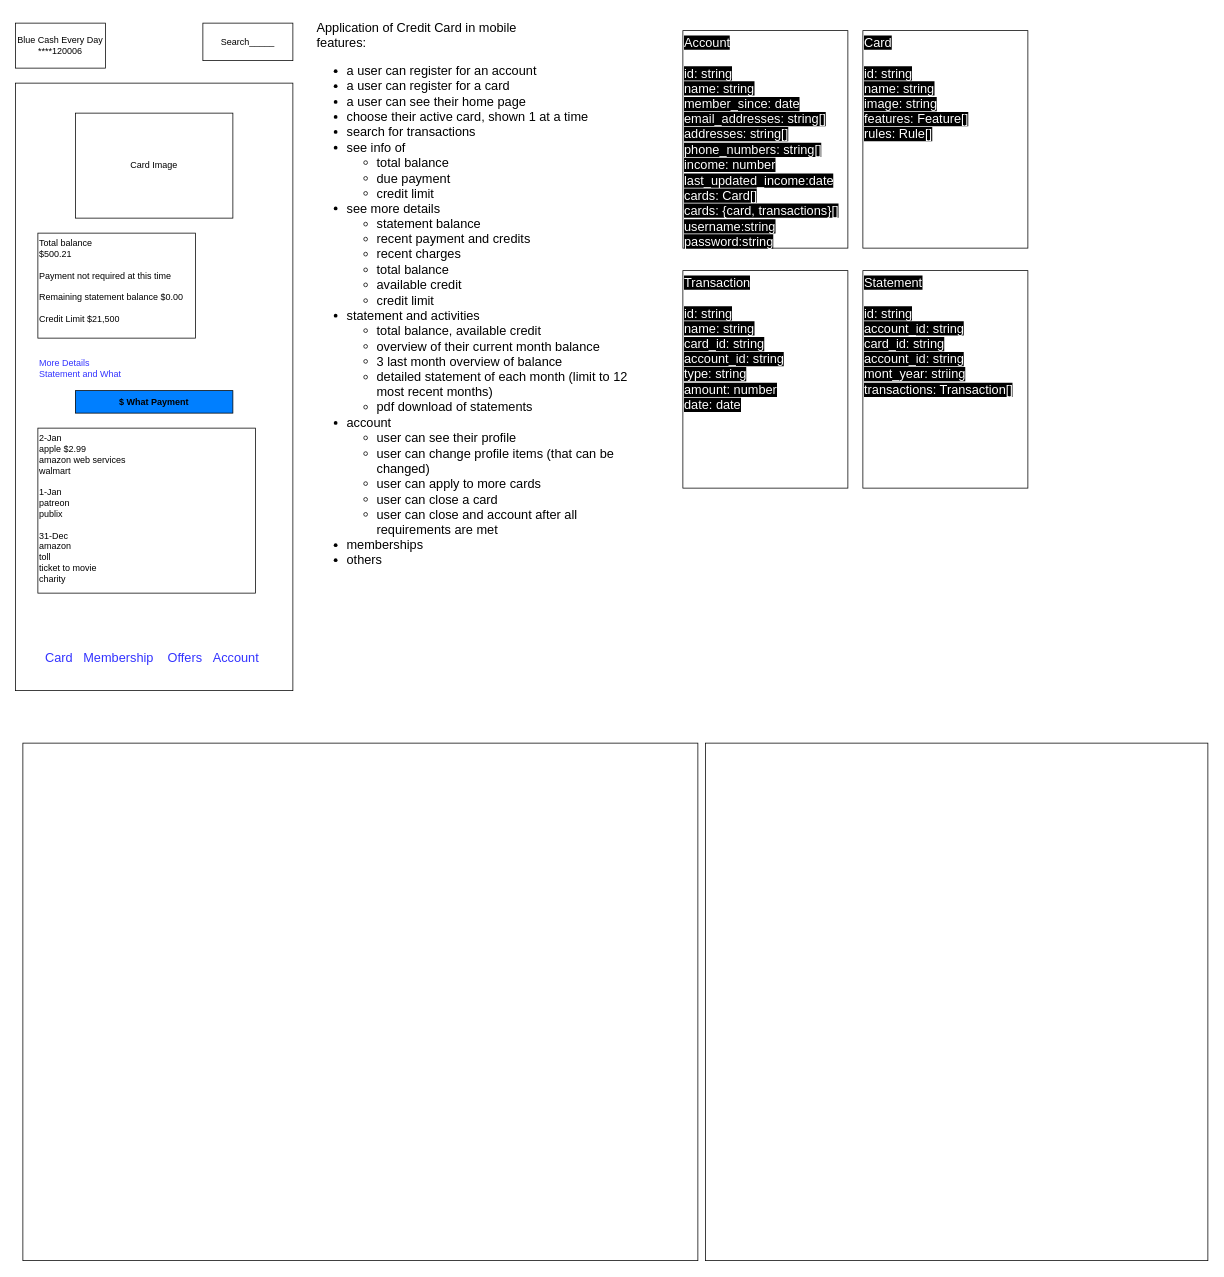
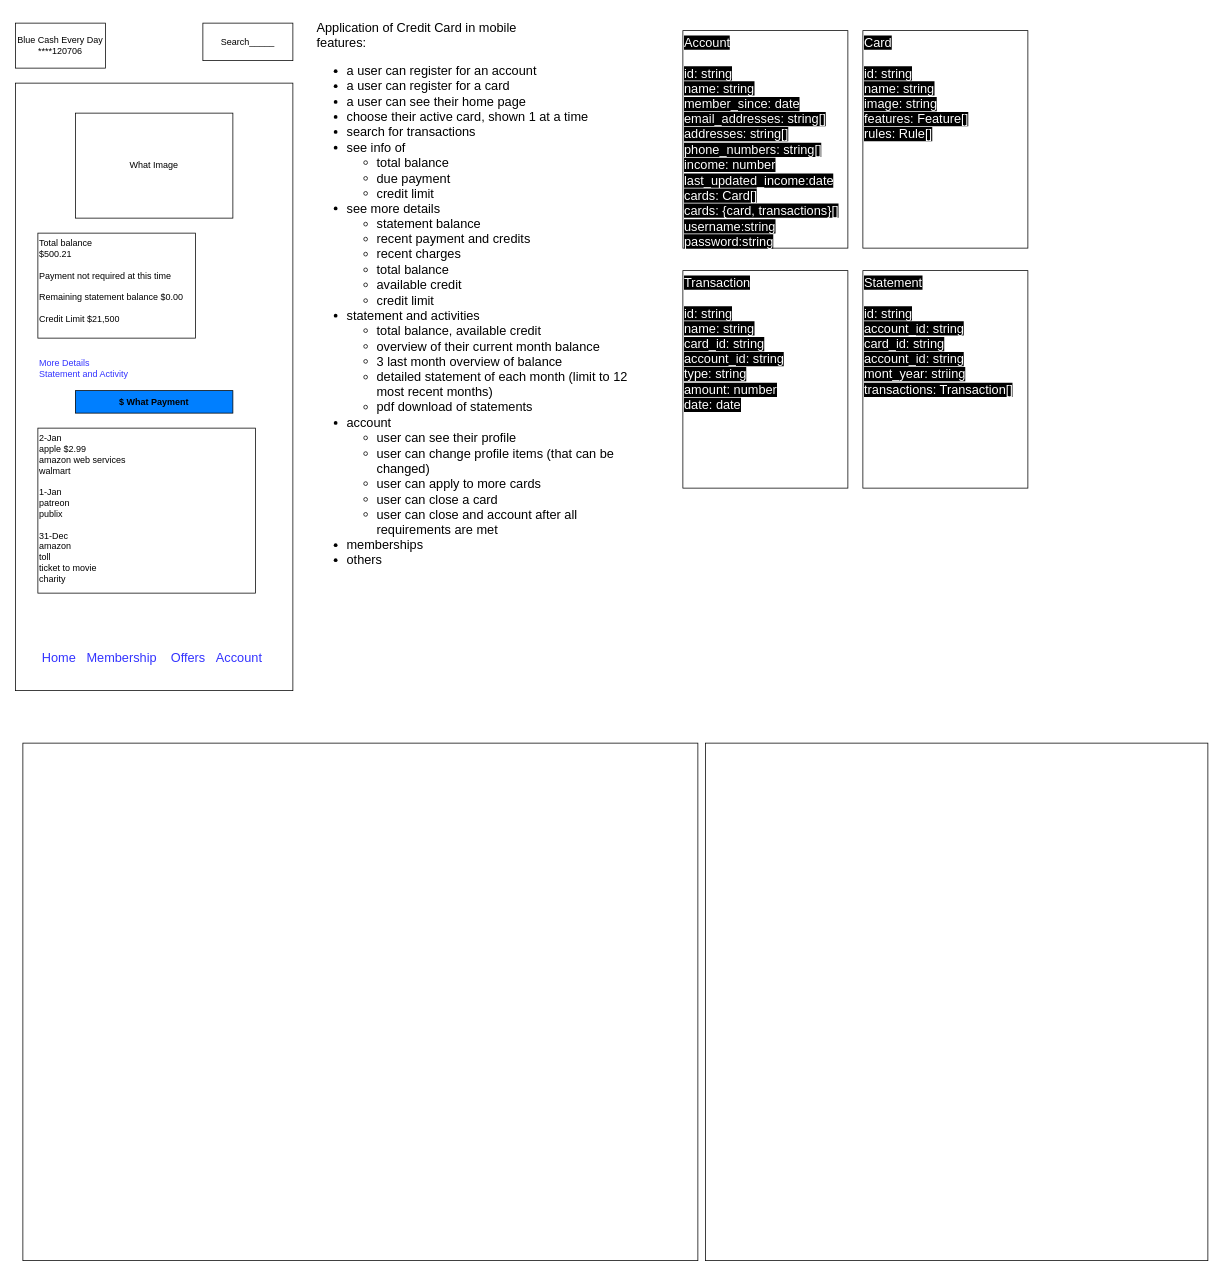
  <mxCell id="0" />
  <mxCell id="1" parent="0" />
- <mxCell id="2" value="Blue Cash Every Day&lt;br&gt;****120006" style="whiteSpace=wrap;html=1;" parent="1" vertex="1"><mxGeometry x="20" y="30" width="120" height="60" as="geometry" /></mxCell>
+ <mxCell id="2" value="Blue Cash Every Day&lt;br&gt;****120706" style="whiteSpace=wrap;html=1;" parent="1" vertex="1"><mxGeometry x="20" y="30" width="120" height="60" as="geometry" /></mxCell>
  <mxCell id="3" value="Search_____" style="whiteSpace=wrap;html=1;" parent="1" vertex="1"><mxGeometry x="270" y="30" width="120" height="50" as="geometry" /></mxCell>
  <mxCell id="4" value="" style="whiteSpace=wrap;html=1;" parent="1" vertex="1"><mxGeometry x="20" y="110" width="370" height="810" as="geometry" /></mxCell>
- <mxCell id="5" value="Card Image" style="whiteSpace=wrap;html=1;" parent="1" vertex="1"><mxGeometry x="100" y="150" width="210" height="140" as="geometry" /></mxCell>
+ <mxCell id="5" value="What Image" style="whiteSpace=wrap;html=1;" parent="1" vertex="1"><mxGeometry x="100" y="150" width="210" height="140" as="geometry" /></mxCell>
  <mxCell id="6" value="Total balance&lt;br&gt;$500.21&lt;br&gt;&lt;br&gt;Payment not required at this time&lt;br&gt;&lt;br&gt;Remaining statement balance $0.00&lt;br&gt;&lt;br&gt;Credit Limit $21,500" style="whiteSpace=wrap;html=1;align=left;verticalAlign=top;" parent="1" vertex="1"><mxGeometry x="50" y="310" width="210" height="140" as="geometry" /></mxCell>
- <mxCell id="7" value="More Details&lt;br&gt;Statement and What" style="text;strokeColor=none;align=left;fillColor=none;html=1;verticalAlign=top;whiteSpace=wrap;rounded=0;fontColor=#3333FF;" parent="1" vertex="1"><mxGeometry x="50" y="470" width="140" height="50" as="geometry" /></mxCell>
+ <mxCell id="7" value="More Details&lt;br&gt;Statement and Activity" style="text;strokeColor=none;align=left;fillColor=none;html=1;verticalAlign=top;whiteSpace=wrap;rounded=0;fontColor=#3333FF;" parent="1" vertex="1"><mxGeometry x="50" y="470" width="140" height="50" as="geometry" /></mxCell>
  <mxCell id="8" value="$ What Payment" style="whiteSpace=wrap;html=1;labelBackgroundColor=none;fillStyle=solid;fillColor=#007FFF;fontStyle=1" parent="1" vertex="1"><mxGeometry x="100" y="520" width="210" height="30" as="geometry" /></mxCell>
  <mxCell id="9" value="2-Jan&lt;br&gt;apple $2.99&lt;br&gt;amazon web services&lt;br&gt;walmart&lt;br&gt;&lt;br&gt;1-Jan&lt;br&gt;patreon&lt;br&gt;publix&lt;br&gt;&lt;br&gt;31-Dec&lt;br&gt;amazon&lt;br&gt;toll&lt;br&gt;ticket to movie&lt;br&gt;charity" style="whiteSpace=wrap;html=1;align=left;verticalAlign=top;" parent="1" vertex="1"><mxGeometry x="50" y="570" width="290" height="220" as="geometry" /></mxCell>
- <mxCell id="10" value="Card&amp;nbsp; &amp;nbsp;Membership&amp;nbsp; &amp;nbsp; Offers&amp;nbsp; &amp;nbsp;Account" style="text;strokeColor=none;align=center;fillColor=none;html=1;verticalAlign=top;whiteSpace=wrap;rounded=0;fontColor=#3333FF;fontSize=17;" parent="1" vertex="1"><mxGeometry x="35" y="860" width="335" height="50" as="geometry" /></mxCell>
+ <mxCell id="10" value="Home&amp;nbsp; &amp;nbsp;Membership&amp;nbsp; &amp;nbsp; Offers&amp;nbsp; &amp;nbsp;Account" style="text;strokeColor=none;align=center;fillColor=none;html=1;verticalAlign=top;whiteSpace=wrap;rounded=0;fontColor=#3333FF;fontSize=17;" parent="1" vertex="1"><mxGeometry x="35" y="860" width="335" height="50" as="geometry" /></mxCell>
  <mxCell id="11" value="&lt;font style=&quot;color: rgb(0, 0, 0);&quot;&gt;Application of Credit Card in mobile&amp;nbsp;&lt;br&gt;features:&lt;br&gt;&lt;ul style=&quot;&quot;&gt;&lt;li style=&quot;&quot;&gt;&lt;font&gt;a user can register for an account&lt;/font&gt;&lt;/li&gt;&lt;li style=&quot;&quot;&gt;&lt;font&gt;a user can register for a card&lt;/font&gt;&lt;/li&gt;&lt;li style=&quot;&quot;&gt;&lt;font&gt;a user can see their home page&lt;/font&gt;&lt;/li&gt;&lt;li style=&quot;&quot;&gt;&lt;font&gt;choose their active card, shown 1 at a time&lt;/font&gt;&lt;/li&gt;&lt;li style=&quot;&quot;&gt;&lt;font&gt;search for transactions&lt;/font&gt;&lt;/li&gt;&lt;li style=&quot;&quot;&gt;&lt;font&gt;see info of&lt;/font&gt;&lt;/li&gt;&lt;ul style=&quot;&quot;&gt;&lt;li&gt;&lt;font&gt;total balance&lt;/font&gt;&lt;/li&gt;&lt;li&gt;&lt;font&gt;due payment&lt;/font&gt;&lt;/li&gt;&lt;li&gt;&lt;font&gt;credit limit&lt;/font&gt;&lt;/li&gt;&lt;/ul&gt;&lt;li style=&quot;&quot;&gt;see more details&lt;/li&gt;&lt;ul style=&quot;&quot;&gt;&lt;li&gt;statement balance&lt;/li&gt;&lt;li&gt;recent payment and credits&lt;/li&gt;&lt;li&gt;recent charges&lt;/li&gt;&lt;li&gt;total balance&lt;/li&gt;&lt;li&gt;available credit&lt;/li&gt;&lt;li&gt;credit limit&lt;/li&gt;&lt;/ul&gt;&lt;li style=&quot;&quot;&gt;statement and activities&lt;/li&gt;&lt;ul style=&quot;&quot;&gt;&lt;li&gt;total balance, available credit&lt;/li&gt;&lt;li&gt;overview of their current month balance&lt;/li&gt;&lt;li&gt;3 last month overview of balance&lt;/li&gt;&lt;li&gt;detailed statement of each month (limit to 12 most recent months)&lt;/li&gt;&lt;li&gt;pdf download of statements&lt;/li&gt;&lt;/ul&gt;&lt;li style=&quot;&quot;&gt;account&lt;/li&gt;&lt;ul style=&quot;&quot;&gt;&lt;li&gt;user can see their profile&lt;/li&gt;&lt;li&gt;user can change profile items (that can be changed)&lt;/li&gt;&lt;li&gt;user can apply to more cards&lt;/li&gt;&lt;li&gt;user can close a card&lt;/li&gt;&lt;li&gt;user can close and account after all requirements are met&lt;/li&gt;&lt;/ul&gt;&lt;li style=&quot;&quot;&gt;memberships&lt;/li&gt;&lt;li style=&quot;&quot;&gt;others&lt;/li&gt;&lt;/ul&gt;&lt;/font&gt;" style="text;strokeColor=none;align=left;fillColor=none;html=1;verticalAlign=top;whiteSpace=wrap;rounded=0;labelBackgroundColor=none;fillStyle=solid;fontSize=17;fontColor=#3333FF;" parent="1" vertex="1"><mxGeometry x="420" y="20" width="440" height="930" as="geometry" /></mxCell>
  <mxCell id="12" value="&lt;span style=&quot;background-color: rgb(0, 0, 0);&quot;&gt;&lt;font style=&quot;color: rgb(255, 255, 255);&quot;&gt;Account&lt;br&gt;&lt;br&gt;id: string&lt;br&gt;name: string&lt;br&gt;member_since: date&lt;br&gt;email_addresses: string[]&lt;br&gt;addresses: string[]&lt;br&gt;phone_numbers: string[]&lt;br&gt;income: number&lt;br&gt;last_updated_income:date&lt;br&gt;cards: Card[]&lt;br&gt;cards: {card, transactions}[]&lt;br&gt;username:string&lt;br&gt;password:string&lt;/font&gt;&lt;/span&gt;" style="text;strokeColor=default;align=left;fillColor=none;html=1;verticalAlign=top;whiteSpace=wrap;rounded=0;labelBackgroundColor=none;fillStyle=solid;fontSize=17;fontColor=#FFFFFF;" parent="1" vertex="1"><mxGeometry x="910" y="40" width="220" height="290" as="geometry" /></mxCell>
  <mxCell id="13" value="&lt;span style=&quot;background-color: rgb(0, 0, 0);&quot;&gt;&lt;font style=&quot;color: rgb(255, 255, 255);&quot;&gt;Card&lt;br&gt;&lt;br&gt;id: string&lt;br&gt;name: string&lt;br&gt;image: string&lt;br&gt;features: Feature[]&lt;br&gt;rules: Rule[]&lt;/font&gt;&lt;/span&gt;" style="text;strokeColor=default;align=left;fillColor=none;html=1;verticalAlign=top;whiteSpace=wrap;rounded=0;labelBackgroundColor=none;fillStyle=solid;fontSize=17;fontColor=#FFFFFF;" parent="1" vertex="1"><mxGeometry x="1150" y="40" width="220" height="290" as="geometry" /></mxCell>
  <mxCell id="14" value="&lt;span style=&quot;background-color: rgb(0, 0, 0);&quot;&gt;&lt;font style=&quot;color: rgb(255, 255, 255);&quot;&gt;Transaction&lt;br&gt;&lt;br&gt;id: string&lt;br&gt;name: string&lt;br&gt;card_id: string&lt;br&gt;account_id: string&lt;br&gt;type: string&lt;br&gt;amount: number&lt;br&gt;date: date&lt;/font&gt;&lt;/span&gt;" style="text;strokeColor=default;align=left;fillColor=none;html=1;verticalAlign=top;whiteSpace=wrap;rounded=0;labelBackgroundColor=none;fillStyle=solid;fontSize=17;fontColor=#FFFFFF;" parent="1" vertex="1"><mxGeometry x="910" y="360" width="220" height="290" as="geometry" /></mxCell>
  <mxCell id="15" value="&lt;span style=&quot;background-color: rgb(0, 0, 0);&quot;&gt;&lt;font style=&quot;color: rgb(255, 255, 255);&quot;&gt;Statement&lt;br&gt;&lt;br&gt;id: string&lt;br&gt;account_id: string&lt;br&gt;card_id: string&lt;br&gt;account_id: string&lt;br&gt;mont_year: striing&lt;br&gt;transactions: Transaction[]&lt;/font&gt;&lt;/span&gt;" style="text;strokeColor=default;align=left;fillColor=none;html=1;verticalAlign=top;whiteSpace=wrap;rounded=0;labelBackgroundColor=none;fillStyle=solid;fontSize=17;fontColor=#FFFFFF;" parent="1" vertex="1"><mxGeometry x="1150" y="360" width="220" height="290" as="geometry" /></mxCell>
  <mxCell id="16" value="Component List, Sub component, and dependencies&lt;br&gt;&lt;ul&gt;&lt;li&gt;app(home page)&lt;/li&gt;&lt;ul&gt;&lt;li&gt;nav-main&lt;/li&gt;&lt;li&gt;card-active&lt;/li&gt;&lt;ul&gt;&lt;li&gt;account created, accoutn login, card applied, active cards&lt;/li&gt;&lt;/ul&gt;&lt;li&gt;search&lt;/li&gt;&lt;li&gt;card-image&lt;/li&gt;&lt;ul&gt;&lt;li&gt;account created, accoutn login, card applied, active cards&lt;/li&gt;&lt;/ul&gt;&lt;li&gt;card-balance-overview&lt;/li&gt;&lt;ul&gt;&lt;li&gt;account created, accoutn login, card applied, active cards, transactions, statements&lt;/li&gt;&lt;/ul&gt;&lt;li&gt;card-recent-activities&lt;/li&gt;&lt;ul&gt;&lt;li&gt;account created, accoutn login, card applied, active cards, transactions&lt;/li&gt;&lt;/ul&gt;&lt;/ul&gt;&lt;li&gt;more-details&lt;/li&gt;&lt;li&gt;statement-and-activities&lt;/li&gt;&lt;li&gt;make-payment&lt;/li&gt;&lt;li&gt;user-registration&lt;/li&gt;&lt;li&gt;card-application&lt;/li&gt;&lt;/ul&gt;&lt;div&gt;&lt;br&gt;&lt;/div&gt;&lt;div&gt;Let us list the feature list correctly and component needed for the features, so revise this if neccessary&lt;/div&gt;" style="text;strokeColor=default;align=left;fillColor=none;html=1;verticalAlign=top;whiteSpace=wrap;rounded=0;labelBackgroundColor=none;fillStyle=solid;fontSize=17;fontColor=#FFFFFF;" parent="1" vertex="1"><mxGeometry x="30" y="990" width="900" height="690" as="geometry" /></mxCell>
  <mxCell id="17" value="What is needed for dependencies&lt;br&gt;&lt;ul&gt;&lt;li&gt;user registration&lt;/li&gt;&lt;li&gt;account created&lt;/li&gt;&lt;ul&gt;&lt;li&gt;user registration&lt;/li&gt;&lt;/ul&gt;&lt;li&gt;account login&lt;/li&gt;&lt;ul&gt;&lt;li&gt;user registration&lt;/li&gt;&lt;/ul&gt;&lt;li&gt;card applied&lt;/li&gt;&lt;ul&gt;&lt;li&gt;user registration&lt;/li&gt;&lt;/ul&gt;&lt;li&gt;active cards&lt;/li&gt;&lt;ul&gt;&lt;li&gt;user registration&lt;/li&gt;&lt;/ul&gt;&lt;li&gt;transactions&lt;/li&gt;&lt;li&gt;statements&lt;/li&gt;&lt;/ul&gt;" style="text;strokeColor=default;align=left;fillColor=none;html=1;verticalAlign=top;whiteSpace=wrap;rounded=0;labelBackgroundColor=none;fillStyle=solid;fontSize=17;fontColor=#FFFFFF;" parent="1" vertex="1"><mxGeometry x="940" y="990" width="670" height="690" as="geometry" /></mxCell>
